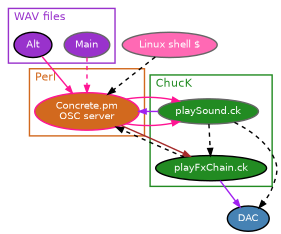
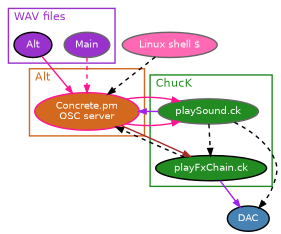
  digraph {
    fontname=helvetica
    fontsize=16
    labeljust=left
    penwidth=2.0
    node [color=gray40 fillcolor=darkorchid fontcolor=white fontname=Helvetica penwidth=2.0 style=filled]
    edge [color=deeppink penwidth=2.0 style=bold]
    n1 [color=deeppink fillcolor=chocolate label="Concrete.pm\nOSC server"]
    n2 [label=Main]
    n3 [color=black label=Alt]
    n4 [fillcolor=forestgreen label="playSound.ck"]
    n5 [color=black fillcolor=forestgreen label="playFxChain.ck"]
    DAC [color=black fillcolor=steelblue]
    n7 [fillcolor=hotpink label="Linux shell $"]
    subgraph cluster_1 {
      color=chocolate
      fontcolor=chocolate
-     label=Perl
+     label=Alt
      n1
    }
    subgraph cluster_2 {
      color=darkorchid
      fontcolor=darkorchid
      label="WAV files"
      n2
      n3
    }
    subgraph cluster_3 {
      color=forestgreen
      fontcolor=forestgreen
      label=ChucK
      n4
      n5
    }
    n1 -> n4
    n1 -> n4
    n1 -> n5 [color=brown]
    n2 -> n1 [style=dashed]
    n3 -> n1
    n4 -> n1 [color=purple]
    n4 -> n5 [color=black style=dashed]
    n4 -> DAC [color=black style=dashed]
    n5 -> n1 [color=black style=dashed]
    n5 -> DAC [color=purple]
    n7 -> n1 [color=black style=dashed]
  }
